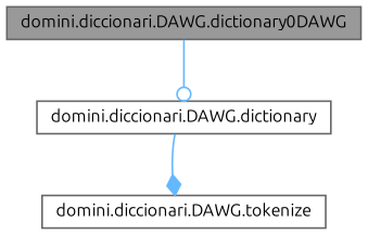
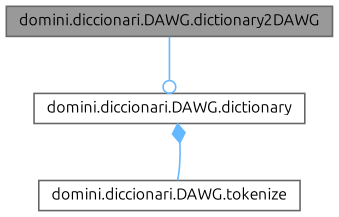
  digraph {
    fontname=Ubuntu
    rankdir=TB
    node [color=grey40 fillcolor=white fontname=Ubuntu fontsize=10 shape=box style=filled]
    edge [color=steelblue1 fontname=Ubuntu fontsize=10 labelfontname=Helvetica labelfontsize=10 style=solid]
-   n1 [color=gray40 fillcolor=grey60 fontcolor=black height=0.2 label="domini.diccionari.DAWG.dictionary0DAWG" width=0.4]
+   n1 [color=gray40 fillcolor=grey60 fontcolor=black height=0.2 label="domini.diccionari.DAWG.dictionary2DAWG" width=0.4]
    n2 [height=0.2 label="domini.diccionari.DAWG.dictionary" width=0.4]
    n3 [height=0.2 label="domini.diccionari.DAWG.tokenize" width=0.4]
    n1 -> n2 [arrowhead=odot]
-   n2 -> n3 [arrowhead=diamond]
+   n3 -> n2 [arrowhead=diamond]
  }
